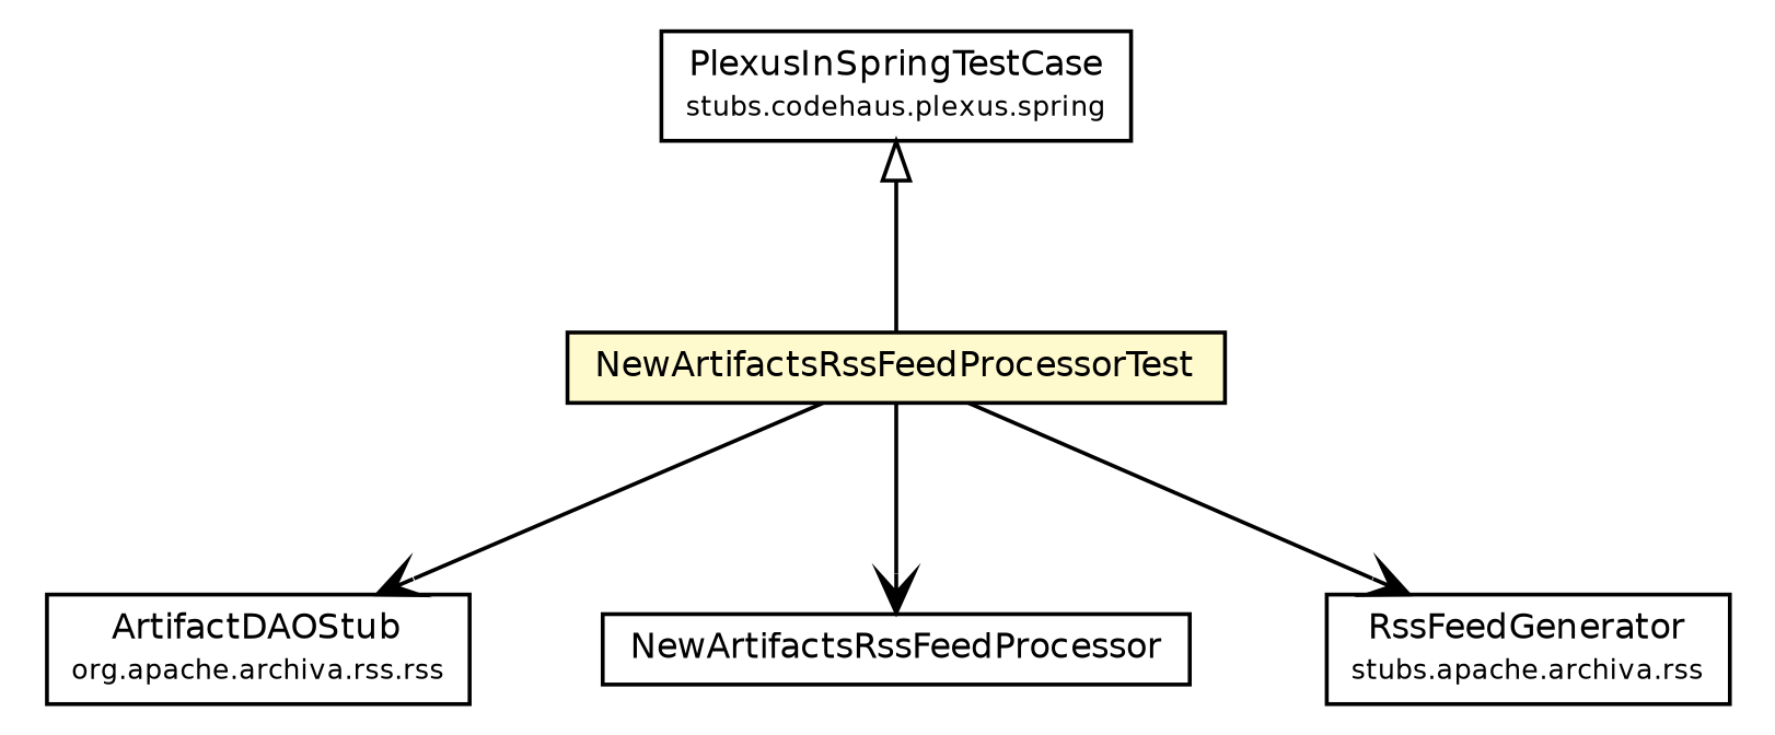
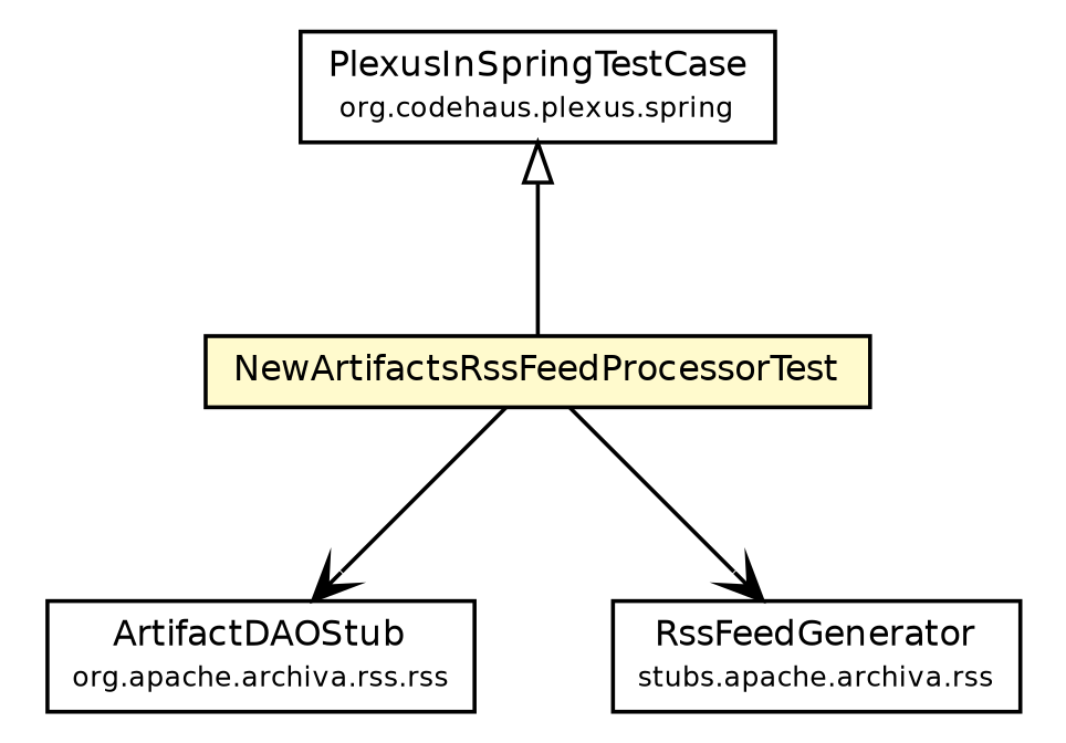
  digraph {
    node [fontcolor=black fontname=Helvetica fontsize=9.0 shape=plaintext]
    edge [arrowhead=open color=black fontcolor=black fontname=Helvetica fontsize=10.0 headport=p labelfontname=Helvetica labelfontsize=10 tailport=p]
    n1 [label=<<table border="0" cellborder="1" cellspacing="0" cellpadding="2" port="p" bgcolor="lemonChiffon" href="./NewArtifactsRssFeedProcessorTest.html"> 		<tr><td><table border="0" cellspacing="0" cellpadding="1"> 			<tr><td> NewArtifactsRssFeedProcessorTest </td></tr> 		</table></td></tr> 		</table>>]
    n2 [label=<<table border="0" cellborder="1" cellspacing="0" cellpadding="2" port="p" href="../stubs/ArtifactDAOStub.html"> 		<tr><td><table border="0" cellspacing="0" cellpadding="1"> 			<tr><td> ArtifactDAOStub </td></tr> 			<tr><td><font point-size="7.0"> org.apache.archiva.rss.rss </font></td></tr> 		</table></td></tr> 		</table>>]
-   n3 [label=<<table border="0" cellborder="1" cellspacing="0" cellpadding="2" port="p" href="http://java.sun.com/j2se/1.4.2/docs/api/org/apache/archiva/rss/processor/NewArtifactsRssFeedProcessor.html"> 		<tr><td><table border="0" cellspacing="0" cellpadding="1"> 			<tr><td> NewArtifactsRssFeedProcessor </td></tr> 		</table></td></tr> 		</table>>]
    n4 [label=<<table border="0" cellborder="1" cellspacing="0" cellpadding="2" port="p" href="http://java.sun.com/j2se/1.4.2/docs/api/org/apache/archiva/rss/RssFeedGenerator.html"> 		<tr><td><table border="0" cellspacing="0" cellpadding="1"> 			<tr><td> RssFeedGenerator </td></tr> 			<tr><td><font point-size="7.0"> stubs.apache.archiva.rss </font></td></tr> 		</table></td></tr> 		</table>>]
-   n5 [label=<<table border="0" cellborder="1" cellspacing="0" cellpadding="2" port="p" href="http://java.sun.com/j2se/1.4.2/docs/api/org/codehaus/plexus/spring/PlexusInSpringTestCase.html"> 		<tr><td><table border="0" cellspacing="0" cellpadding="1"> 			<tr><td> PlexusInSpringTestCase </td></tr> 			<tr><td><font point-size="7.0"> stubs.codehaus.plexus.spring </font></td></tr> 		</table></td></tr> 		</table>>]
+   n5 [label=<<table border="0" cellborder="1" cellspacing="0" cellpadding="2" port="p" href="http://java.sun.com/j2se/1.4.2/docs/api/org/codehaus/plexus/spring/PlexusInSpringTestCase.html"> 		<tr><td><table border="0" cellspacing="0" cellpadding="1"> 			<tr><td> PlexusInSpringTestCase </td></tr> 			<tr><td><font point-size="7.0"> org.codehaus.plexus.spring </font></td></tr> 		</table></td></tr> 		</table>>]
    n1 -> n2
-   n1 -> n3
    n1 -> n4
    n5 -> n1 [arrowtail=empty dir=back fontsize=10 arrowhead="" color="" fontcolor=""]
  }
